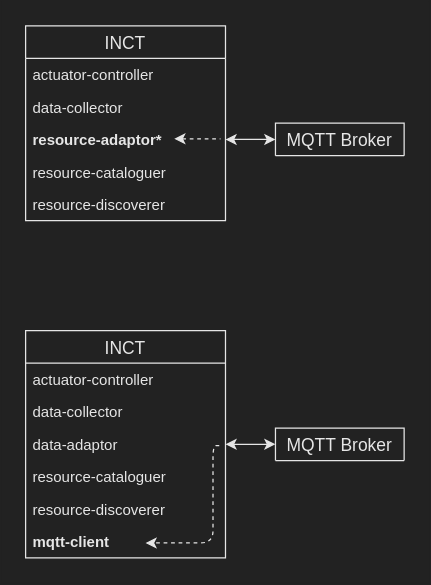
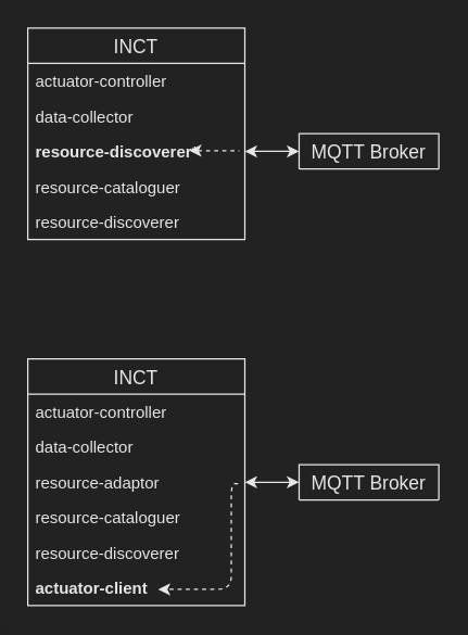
  <mxCell id="0" />
  <mxCell id="1" parent="0" />
  <mxCell id="2" value="INCT" style="swimlane;fontStyle=0;childLayout=stackLayout;horizontal=1;startSize=26;horizontalStack=0;resizeParent=1;resizeParentMax=0;resizeLast=0;collapsible=1;marginBottom=0;align=center;fontSize=14;fontColor=#E6E6E6;fillColor=none;strokeColor=#E6E6E6;" parent="1" vertex="1"><mxGeometry x="20" y="20" width="160" height="156" as="geometry" /></mxCell>
  <mxCell id="3" value="actuator-controller" style="text;strokeColor=none;fillColor=none;spacingLeft=4;spacingRight=4;overflow=hidden;rotatable=0;points=[[0,0.5],[1,0.5]];portConstraint=eastwest;fontSize=12;fontColor=#E6E6E6;" parent="2" vertex="1"><mxGeometry y="26" width="160" height="26" as="geometry" /></mxCell>
  <mxCell id="4" value="data-collector" style="text;strokeColor=none;fillColor=none;spacingLeft=4;spacingRight=4;overflow=hidden;rotatable=0;points=[[0,0.5],[1,0.5]];portConstraint=eastwest;fontSize=12;fontColor=#E6E6E6;" parent="2" vertex="1"><mxGeometry y="52" width="160" height="26" as="geometry" /></mxCell>
  <mxCell id="5" value="" style="endArrow=none;startArrow=classic;html=1;fontColor=#E6E6E6;strokeColor=#E6E6E6;dashed=1;endFill=0;edgeStyle=orthogonalEdgeStyle;strokeWidth=1;" edge="1" parent="2"><mxGeometry width="50" height="50" relative="1" as="geometry"><mxPoint x="119" y="90.5" as="sourcePoint" /><mxPoint x="156" y="90.5" as="targetPoint" /></mxGeometry></mxCell>
- <mxCell id="6" value="resource-adaptor*" style="text;strokeColor=none;fillColor=none;spacingLeft=4;spacingRight=4;overflow=hidden;rotatable=0;points=[[0,0.5],[1,0.5]];portConstraint=eastwest;fontSize=12;fontColor=#E6E6E6;fontStyle=1" parent="2" vertex="1"><mxGeometry y="78" width="160" height="26" as="geometry" /></mxCell>
+ <mxCell id="6" value="resource-discoverer*" style="text;strokeColor=none;fillColor=none;spacingLeft=4;spacingRight=4;overflow=hidden;rotatable=0;points=[[0,0.5],[1,0.5]];portConstraint=eastwest;fontSize=12;fontColor=#E6E6E6;fontStyle=1" parent="2" vertex="1"><mxGeometry y="78" width="160" height="26" as="geometry" /></mxCell>
  <mxCell id="7" value="resource-cataloguer" style="text;strokeColor=none;fillColor=none;spacingLeft=4;spacingRight=4;overflow=hidden;rotatable=0;points=[[0,0.5],[1,0.5]];portConstraint=eastwest;fontSize=12;fontColor=#E6E6E6;" parent="2" vertex="1"><mxGeometry y="104" width="160" height="26" as="geometry" /></mxCell>
  <mxCell id="8" value="resource-discoverer" style="text;strokeColor=none;fillColor=none;spacingLeft=4;spacingRight=4;overflow=hidden;rotatable=0;points=[[0,0.5],[1,0.5]];portConstraint=eastwest;fontSize=12;fontColor=#E6E6E6;" parent="2" vertex="1"><mxGeometry y="130" width="160" height="26" as="geometry" /></mxCell>
  <mxCell id="9" style="edgeStyle=orthogonalEdgeStyle;rounded=0;orthogonalLoop=1;jettySize=auto;html=1;exitX=1;exitY=0.5;exitDx=0;exitDy=0;entryX=0;entryY=0.5;entryDx=0;entryDy=0;strokeColor=#E6E6E6;fontColor=#E6E6E6;startArrow=classic;startFill=1;" parent="1" source="6" target="10" edge="1"><mxGeometry relative="1" as="geometry" /></mxCell>
  <mxCell id="10" value="MQTT Broker" style="swimlane;fontStyle=0;childLayout=stackLayout;horizontal=1;startSize=26;horizontalStack=0;resizeParent=1;resizeParentMax=0;resizeLast=0;collapsible=1;marginBottom=0;align=center;fontSize=14;fontColor=#E6E6E6;fillColor=none;strokeColor=#E6E6E6;" parent="1" vertex="1"><mxGeometry x="220" y="98" width="103" height="26" as="geometry" /></mxCell>
  <mxCell id="11" value="INCT" style="swimlane;fontStyle=0;childLayout=stackLayout;horizontal=1;startSize=26;horizontalStack=0;resizeParent=1;resizeParentMax=0;resizeLast=0;collapsible=1;marginBottom=0;align=center;fontSize=14;fontColor=#E6E6E6;fillColor=none;strokeColor=#E6E6E6;" parent="1" vertex="1"><mxGeometry x="20" y="264" width="160" height="182" as="geometry" /></mxCell>
  <mxCell id="12" value="actuator-controller" style="text;strokeColor=none;fillColor=none;spacingLeft=4;spacingRight=4;overflow=hidden;rotatable=0;points=[[0,0.5],[1,0.5]];portConstraint=eastwest;fontSize=12;fontColor=#E6E6E6;" parent="11" vertex="1"><mxGeometry y="26" width="160" height="26" as="geometry" /></mxCell>
  <mxCell id="13" value="data-collector" style="text;strokeColor=none;fillColor=none;spacingLeft=4;spacingRight=4;overflow=hidden;rotatable=0;points=[[0,0.5],[1,0.5]];portConstraint=eastwest;fontSize=12;fontColor=#E6E6E6;" parent="11" vertex="1"><mxGeometry y="52" width="160" height="26" as="geometry" /></mxCell>
- <mxCell id="14" value="data-adaptor" style="text;strokeColor=none;fillColor=none;spacingLeft=4;spacingRight=4;overflow=hidden;rotatable=0;points=[[0,0.5],[1,0.5]];portConstraint=eastwest;fontSize=12;fontColor=#E6E6E6;fontStyle=0" parent="11" vertex="1"><mxGeometry y="78" width="160" height="26" as="geometry" /></mxCell>
+ <mxCell id="14" value="resource-adaptor" style="text;strokeColor=none;fillColor=none;spacingLeft=4;spacingRight=4;overflow=hidden;rotatable=0;points=[[0,0.5],[1,0.5]];portConstraint=eastwest;fontSize=12;fontColor=#E6E6E6;fontStyle=0" parent="11" vertex="1"><mxGeometry y="78" width="160" height="26" as="geometry" /></mxCell>
  <mxCell id="15" value="resource-cataloguer" style="text;strokeColor=none;fillColor=none;spacingLeft=4;spacingRight=4;overflow=hidden;rotatable=0;points=[[0,0.5],[1,0.5]];portConstraint=eastwest;fontSize=12;fontColor=#E6E6E6;" parent="11" vertex="1"><mxGeometry y="104" width="160" height="26" as="geometry" /></mxCell>
  <mxCell id="16" value="resource-discoverer" style="text;strokeColor=none;fillColor=none;spacingLeft=4;spacingRight=4;overflow=hidden;rotatable=0;points=[[0,0.5],[1,0.5]];portConstraint=eastwest;fontSize=12;fontColor=#E6E6E6;dropTarget=1;" parent="11" vertex="1"><mxGeometry y="130" width="160" height="26" as="geometry" /></mxCell>
  <mxCell id="17" value="" style="endArrow=classic;startArrow=none;html=1;fontColor=#E6E6E6;strokeColor=#E6E6E6;dashed=1;endFill=1;startFill=0;edgeStyle=orthogonalEdgeStyle;" edge="1" parent="11"><mxGeometry width="50" height="50" relative="1" as="geometry"><mxPoint x="155" y="92" as="sourcePoint" /><mxPoint x="96" y="170" as="targetPoint" /><Array as="points"><mxPoint x="150" y="92" /><mxPoint x="150" y="170" /></Array></mxGeometry></mxCell>
- <mxCell id="18" value="mqtt-client" style="text;strokeColor=none;fillColor=none;spacingLeft=4;spacingRight=4;overflow=hidden;rotatable=0;points=[[0,0.5],[1,0.5]];portConstraint=eastwest;fontSize=12;fontColor=#E6E6E6;fontStyle=1" parent="11" vertex="1"><mxGeometry y="156" width="160" height="26" as="geometry" /></mxCell>
+ <mxCell id="18" value="actuator-client" style="text;strokeColor=none;fillColor=none;spacingLeft=4;spacingRight=4;overflow=hidden;rotatable=0;points=[[0,0.5],[1,0.5]];portConstraint=eastwest;fontSize=12;fontColor=#E6E6E6;fontStyle=1" parent="11" vertex="1"><mxGeometry y="156" width="160" height="26" as="geometry" /></mxCell>
  <mxCell id="19" value="MQTT Broker" style="swimlane;fontStyle=0;childLayout=stackLayout;horizontal=1;startSize=26;horizontalStack=0;resizeParent=1;resizeParentMax=0;resizeLast=0;collapsible=1;marginBottom=0;align=center;fontSize=14;fontColor=#E6E6E6;fillColor=none;strokeColor=#E6E6E6;" parent="1" vertex="1"><mxGeometry x="220" y="342" width="103" height="26" as="geometry" /></mxCell>
  <mxCell id="20" style="edgeStyle=orthogonalEdgeStyle;rounded=0;orthogonalLoop=1;jettySize=auto;html=1;exitX=1;exitY=0.5;exitDx=0;exitDy=0;entryX=0;entryY=0.5;entryDx=0;entryDy=0;startArrow=classic;startFill=1;strokeColor=#E6E6E6;fontColor=#E6E6E6;" parent="1" source="14" target="19" edge="1"><mxGeometry relative="1" as="geometry" /></mxCell>
